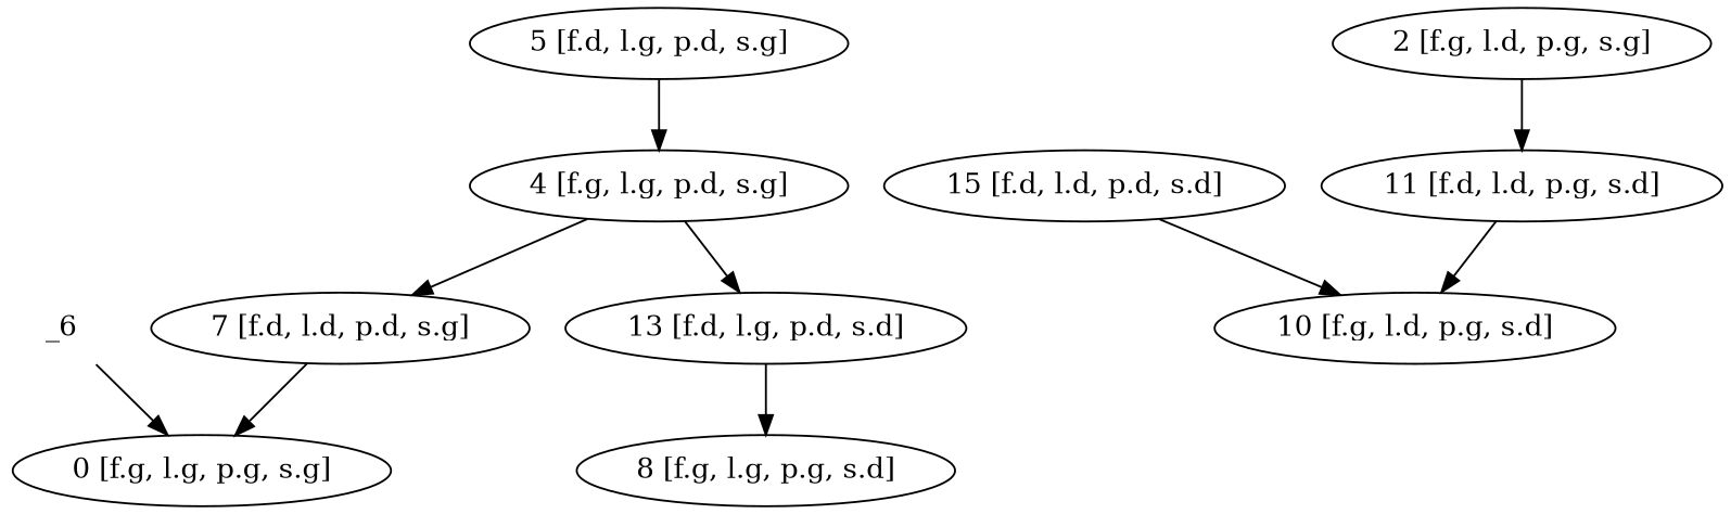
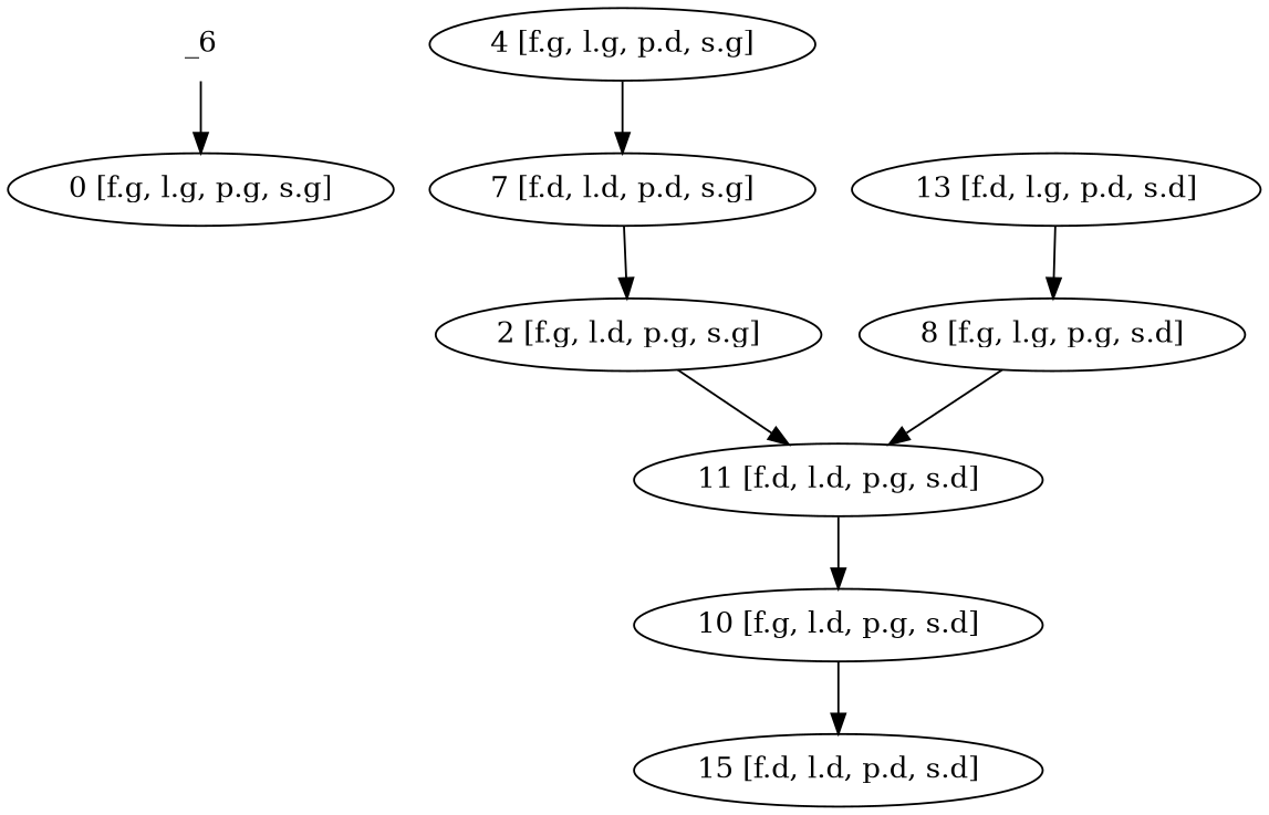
  digraph {
    n1 [label=_6 shape=none]
    n2 [label="0 [f.g, l.g, p.g, s.g]"]
-   n3 [label="5 [f.d, l.g, p.d, s.g]"]
    n4 [label="4 [f.g, l.g, p.d, s.g]"]
    n5 [label="15 [f.d, l.d, p.d, s.d]"]
    n6 [label="7 [f.d, l.d, p.d, s.g]"]
    n7 [label="2 [f.g, l.d, p.g, s.g]"]
    n8 [label="11 [f.d, l.d, p.g, s.d]"]
    n9 [label="10 [f.g, l.d, p.g, s.d]"]
    n10 [label="13 [f.d, l.g, p.d, s.d]"]
    n11 [label="8 [f.g, l.g, p.g, s.d]"]
    n1 -> n2
-   n3 -> n4
    n4 -> n6
-   n4 -> n10
-   n6 -> n2
+   n6 -> n7
    n7 -> n8
    n8 -> n9
-   n5 -> n9
+   n9 -> n5
    n10 -> n11
+   n11 -> n8
  }
